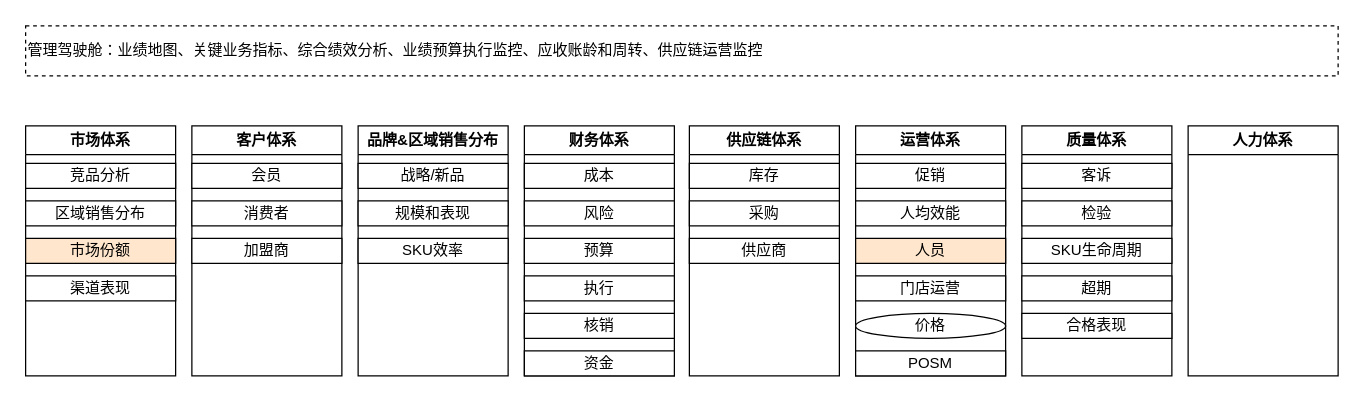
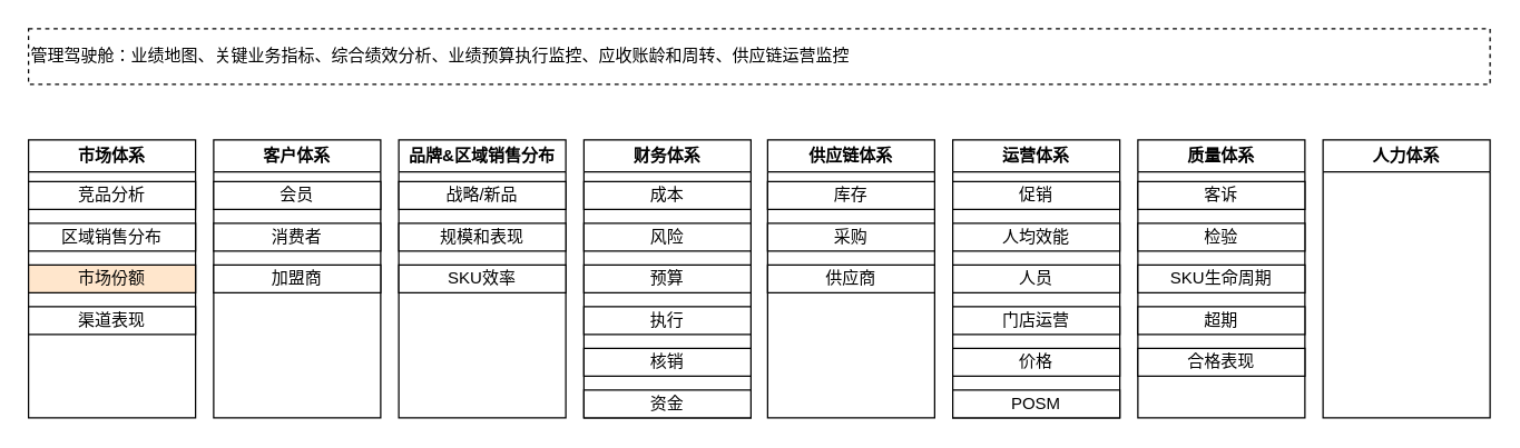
  <mxCell id="0" />
  <mxCell id="1" parent="0" />
  <mxCell id="2" value="市场体系" style="swimlane;whiteSpace=wrap;html=1;" vertex="1" parent="1"><mxGeometry x="20" y="100" width="120" height="200" as="geometry" /></mxCell>
  <mxCell id="3" value="竞品分析" style="whiteSpace=wrap;html=1;" vertex="1" parent="2"><mxGeometry y="30" width="120" height="20" as="geometry" /></mxCell>
  <mxCell id="4" value="区域销售分布" style="whiteSpace=wrap;html=1;" vertex="1" parent="2"><mxGeometry y="60" width="120" height="20" as="geometry" /></mxCell>
  <mxCell id="5" value="市场份额" style="whiteSpace=wrap;html=1;fillColor=#ffe6cc;" vertex="1" parent="2"><mxGeometry y="90" width="120" height="20" as="geometry" /></mxCell>
  <mxCell id="6" value="渠道表现" style="whiteSpace=wrap;html=1;" vertex="1" parent="2"><mxGeometry y="120" width="120" height="20" as="geometry" /></mxCell>
  <mxCell id="7" value="财务体系" style="swimlane;whiteSpace=wrap;html=1;" vertex="1" parent="1"><mxGeometry x="419" y="100" width="120" height="200" as="geometry" /></mxCell>
  <mxCell id="8" value="成本" style="whiteSpace=wrap;html=1;" vertex="1" parent="7"><mxGeometry y="30" width="120" height="20" as="geometry" /></mxCell>
  <mxCell id="9" value="风险" style="whiteSpace=wrap;html=1;" vertex="1" parent="7"><mxGeometry y="60" width="120" height="20" as="geometry" /></mxCell>
  <mxCell id="10" value="预算" style="whiteSpace=wrap;html=1;" vertex="1" parent="7"><mxGeometry y="90" width="120" height="20" as="geometry" /></mxCell>
  <mxCell id="11" value="执行" style="whiteSpace=wrap;html=1;" vertex="1" parent="7"><mxGeometry y="120" width="120" height="20" as="geometry" /></mxCell>
  <mxCell id="12" value="核销" style="whiteSpace=wrap;html=1;" vertex="1" parent="7"><mxGeometry y="150" width="120" height="20" as="geometry" /></mxCell>
  <mxCell id="13" value="资金" style="whiteSpace=wrap;html=1;" vertex="1" parent="7"><mxGeometry y="180" width="120" height="20" as="geometry" /></mxCell>
  <mxCell id="14" value="客户体系" style="swimlane;whiteSpace=wrap;html=1;" vertex="1" parent="1"><mxGeometry x="153" y="100" width="120" height="200" as="geometry" /></mxCell>
  <mxCell id="15" value="会员" style="whiteSpace=wrap;html=1;" vertex="1" parent="14"><mxGeometry y="30" width="120" height="20" as="geometry" /></mxCell>
  <mxCell id="16" value="消费者" style="whiteSpace=wrap;html=1;" vertex="1" parent="14"><mxGeometry y="60" width="120" height="20" as="geometry" /></mxCell>
  <mxCell id="17" value="加盟商" style="whiteSpace=wrap;html=1;" vertex="1" parent="14"><mxGeometry y="90" width="120" height="20" as="geometry" /></mxCell>
  <mxCell id="18" value="品牌&amp;amp;区域销售分布" style="swimlane;whiteSpace=wrap;html=1;" vertex="1" parent="1"><mxGeometry x="286" y="100" width="120" height="200" as="geometry" /></mxCell>
  <mxCell id="19" value="战略/新品" style="whiteSpace=wrap;html=1;" vertex="1" parent="18"><mxGeometry y="30" width="120" height="20" as="geometry" /></mxCell>
  <mxCell id="20" value="规模和表现" style="whiteSpace=wrap;html=1;" vertex="1" parent="18"><mxGeometry y="60" width="120" height="20" as="geometry" /></mxCell>
  <mxCell id="21" value="SKU效率" style="whiteSpace=wrap;html=1;" vertex="1" parent="18"><mxGeometry y="90" width="120" height="20" as="geometry" /></mxCell>
  <mxCell id="22" value="供应链体系" style="swimlane;whiteSpace=wrap;html=1;" vertex="1" parent="1"><mxGeometry x="551" y="100" width="120" height="200" as="geometry" /></mxCell>
  <mxCell id="23" value="库存" style="whiteSpace=wrap;html=1;" vertex="1" parent="22"><mxGeometry y="30" width="120" height="20" as="geometry" /></mxCell>
  <mxCell id="24" value="采购" style="whiteSpace=wrap;html=1;" vertex="1" parent="22"><mxGeometry y="60" width="120" height="20" as="geometry" /></mxCell>
  <mxCell id="25" value="供应商" style="whiteSpace=wrap;html=1;" vertex="1" parent="22"><mxGeometry y="90" width="120" height="20" as="geometry" /></mxCell>
  <mxCell id="26" value="运营体系" style="swimlane;whiteSpace=wrap;html=1;" vertex="1" parent="1"><mxGeometry x="684" y="100" width="120" height="200" as="geometry" /></mxCell>
  <mxCell id="27" value="促销" style="whiteSpace=wrap;html=1;" vertex="1" parent="26"><mxGeometry y="30" width="120" height="20" as="geometry" /></mxCell>
  <mxCell id="28" value="人均效能" style="whiteSpace=wrap;html=1;" vertex="1" parent="26"><mxGeometry y="60" width="120" height="20" as="geometry" /></mxCell>
- <mxCell id="29" value="人员" style="whiteSpace=wrap;html=1;fillColor=#ffe6cc;" vertex="1" parent="26"><mxGeometry y="90" width="120" height="20" as="geometry" /></mxCell>
+ <mxCell id="29" value="人员" style="whiteSpace=wrap;html=1;" vertex="1" parent="26"><mxGeometry y="90" width="120" height="20" as="geometry" /></mxCell>
  <mxCell id="30" value="门店运营" style="whiteSpace=wrap;html=1;" vertex="1" parent="26"><mxGeometry y="120" width="120" height="20" as="geometry" /></mxCell>
- <mxCell id="31" value="价格" style="ellipse;whiteSpace=wrap;html=1;" vertex="1" parent="26"><mxGeometry y="150" width="120" height="20" as="geometry" /></mxCell>
+ <mxCell id="31" value="价格" style="whiteSpace=wrap;html=1;" vertex="1" parent="26"><mxGeometry y="150" width="120" height="20" as="geometry" /></mxCell>
  <mxCell id="32" value="POSM" style="whiteSpace=wrap;html=1;" vertex="1" parent="26"><mxGeometry y="180" width="120" height="20" as="geometry" /></mxCell>
  <mxCell id="33" value="管理驾驶舱：业绩地图、关键业务指标、综合绩效分析、业绩预算执行监控、应收账龄和周转、供应链运营监控" style="rounded=0;whiteSpace=wrap;html=1;dashed=1;align=left;" vertex="1" parent="1"><mxGeometry x="20" y="20" width="1050" height="40" as="geometry" /></mxCell>
  <mxCell id="34" value="质量体系" style="swimlane;whiteSpace=wrap;html=1;" vertex="1" parent="1"><mxGeometry x="817" y="100" width="120" height="200" as="geometry" /></mxCell>
  <mxCell id="35" value="客诉" style="whiteSpace=wrap;html=1;" vertex="1" parent="34"><mxGeometry y="30" width="120" height="20" as="geometry" /></mxCell>
  <mxCell id="36" value="检验" style="whiteSpace=wrap;html=1;" vertex="1" parent="34"><mxGeometry y="60" width="120" height="20" as="geometry" /></mxCell>
  <mxCell id="37" value="SKU生命周期" style="whiteSpace=wrap;html=1;" vertex="1" parent="34"><mxGeometry y="90" width="120" height="20" as="geometry" /></mxCell>
  <mxCell id="38" value="超期" style="whiteSpace=wrap;html=1;" vertex="1" parent="34"><mxGeometry y="120" width="120" height="20" as="geometry" /></mxCell>
  <mxCell id="39" value="合格表现" style="whiteSpace=wrap;html=1;" vertex="1" parent="34"><mxGeometry y="150" width="120" height="20" as="geometry" /></mxCell>
  <mxCell id="40" value="人力体系" style="swimlane;whiteSpace=wrap;html=1;" vertex="1" parent="1"><mxGeometry x="950" y="100" width="120" height="200" as="geometry" /></mxCell>
